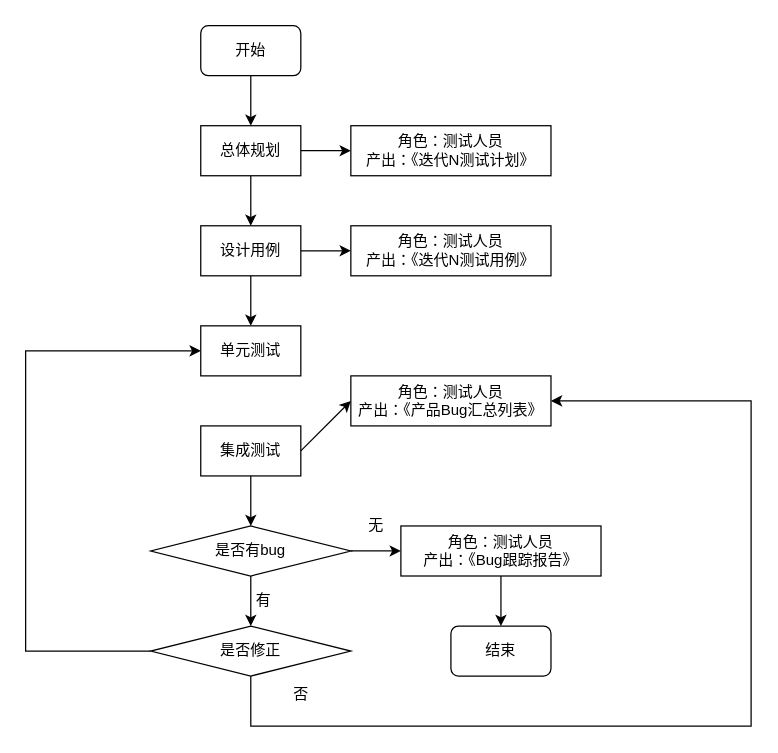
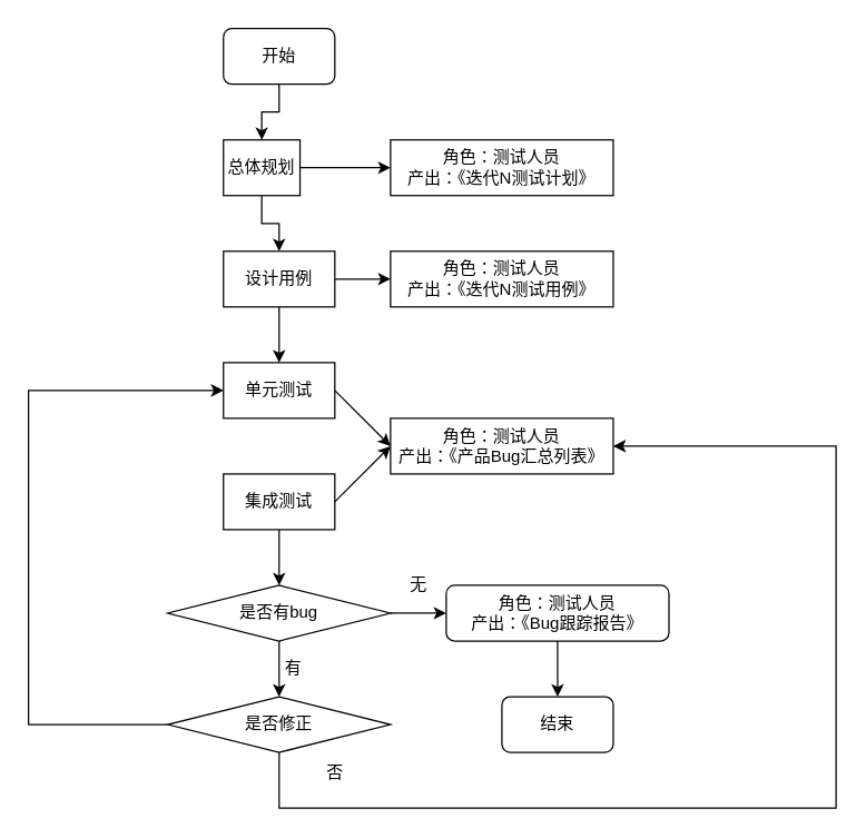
  <mxCell id="0" />
  <mxCell id="1" parent="0" />
  <mxCell id="2" value="" style="edgeStyle=orthogonalEdgeStyle;rounded=0;orthogonalLoop=1;jettySize=auto;html=1;" edge="1" parent="1" source="3" target="6"><mxGeometry relative="1" as="geometry" /></mxCell>
  <mxCell id="3" value="开始" style="rounded=1;whiteSpace=wrap;html=1;" vertex="1" parent="1"><mxGeometry x="160" y="20" width="80" height="40" as="geometry" /></mxCell>
  <mxCell id="4" value="" style="edgeStyle=orthogonalEdgeStyle;rounded=0;orthogonalLoop=1;jettySize=auto;html=1;" edge="1" parent="1" source="6" target="10"><mxGeometry relative="1" as="geometry" /></mxCell>
  <mxCell id="5" value="" style="edgeStyle=orthogonalEdgeStyle;rounded=0;orthogonalLoop=1;jettySize=auto;html=1;" edge="1" parent="1" source="6" target="7"><mxGeometry relative="1" as="geometry" /></mxCell>
- <mxCell id="6" value="总体规划" style="rounded=0;whiteSpace=wrap;html=1;" vertex="1" parent="1"><mxGeometry x="160" y="100" width="80" height="40" as="geometry" /></mxCell>
+ <mxCell id="6" value="总体规划" style="rounded=0;whiteSpace=wrap;html=1;" vertex="1" parent="1"><mxGeometry x="160" y="100" width="55" height="40" as="geometry" /></mxCell>
  <mxCell id="7" value="角色：测试人员&lt;br&gt;产出：《迭代N测试计划》" style="rounded=0;whiteSpace=wrap;html=1;" vertex="1" parent="1"><mxGeometry x="280" y="100" width="160" height="40" as="geometry" /></mxCell>
  <mxCell id="8" value="" style="edgeStyle=orthogonalEdgeStyle;rounded=0;orthogonalLoop=1;jettySize=auto;html=1;" edge="1" parent="1" source="10" target="12"><mxGeometry relative="1" as="geometry" /></mxCell>
  <mxCell id="9" value="" style="edgeStyle=orthogonalEdgeStyle;rounded=0;orthogonalLoop=1;jettySize=auto;html=1;" edge="1" parent="1" source="10" target="11"><mxGeometry relative="1" as="geometry" /></mxCell>
  <mxCell id="10" value="设计用例" style="rounded=0;whiteSpace=wrap;html=1;" vertex="1" parent="1"><mxGeometry x="160" y="180" width="80" height="40" as="geometry" /></mxCell>
  <mxCell id="11" value="角色：测试人员&lt;br&gt;产出：《迭代N测试用例》" style="rounded=0;whiteSpace=wrap;html=1;" vertex="1" parent="1"><mxGeometry x="280" y="180" width="160" height="40" as="geometry" /></mxCell>
  <mxCell id="12" value="单元测试" style="rounded=0;whiteSpace=wrap;html=1;" vertex="1" parent="1"><mxGeometry x="160" y="260" width="80" height="40" as="geometry" /></mxCell>
  <mxCell id="13" value="" style="edgeStyle=orthogonalEdgeStyle;rounded=0;orthogonalLoop=1;jettySize=auto;html=1;" edge="1" parent="1" source="14" target="22"><mxGeometry relative="1" as="geometry" /></mxCell>
  <mxCell id="14" value="集成测试" style="rounded=0;whiteSpace=wrap;html=1;" vertex="1" parent="1"><mxGeometry x="160" y="340" width="80" height="40" as="geometry" /></mxCell>
  <mxCell id="15" value="角色：测试人员&lt;br&gt;产出：《产品Bug汇总列表》" style="rounded=0;whiteSpace=wrap;html=1;" vertex="1" parent="1"><mxGeometry x="280" y="300" width="160" height="40" as="geometry" /></mxCell>
  <mxCell id="16" value="结束" style="rounded=1;whiteSpace=wrap;html=1;" vertex="1" parent="1"><mxGeometry x="360" y="500" width="80" height="40" as="geometry" /></mxCell>
  <mxCell id="17" value="" style="edgeStyle=orthogonalEdgeStyle;rounded=0;orthogonalLoop=1;jettySize=auto;html=1;entryX=1;entryY=0.5;entryDx=0;entryDy=0;" edge="1" parent="1" source="18" target="15"><mxGeometry relative="1" as="geometry"><mxPoint x="570" y="280" as="targetPoint" /><Array as="points"><mxPoint x="200" y="580" /><mxPoint x="600" y="580" /><mxPoint x="600" y="320" /></Array></mxGeometry></mxCell>
  <mxCell id="18" value="是否修正" style="rhombus;whiteSpace=wrap;html=1;" vertex="1" parent="1"><mxGeometry x="120" y="500" width="160" height="40" as="geometry" /></mxCell>
  <mxCell id="19" value="" style="endArrow=classic;html=1;rounded=0;exitX=0;exitY=0.5;exitDx=0;exitDy=0;entryX=0;entryY=0.5;entryDx=0;entryDy=0;" edge="1" parent="1" source="18" target="12"><mxGeometry width="50" height="50" relative="1" as="geometry"><mxPoint x="190" y="300" as="sourcePoint" /><mxPoint x="240" y="250" as="targetPoint" /><Array as="points"><mxPoint x="20" y="520" /><mxPoint x="20" y="280" /></Array></mxGeometry></mxCell>
  <mxCell id="20" value="" style="edgeStyle=orthogonalEdgeStyle;rounded=0;orthogonalLoop=1;jettySize=auto;html=1;" edge="1" parent="1" source="22" target="18"><mxGeometry relative="1" as="geometry" /></mxCell>
  <mxCell id="21" value="" style="edgeStyle=orthogonalEdgeStyle;rounded=0;orthogonalLoop=1;jettySize=auto;html=1;" edge="1" parent="1" source="22" target="24"><mxGeometry relative="1" as="geometry" /></mxCell>
  <mxCell id="22" value="是否有bug" style="rhombus;whiteSpace=wrap;html=1;" vertex="1" parent="1"><mxGeometry x="120" y="420" width="160" height="40" as="geometry" /></mxCell>
  <mxCell id="23" value="" style="edgeStyle=orthogonalEdgeStyle;rounded=0;orthogonalLoop=1;jettySize=auto;html=1;" edge="1" parent="1" source="24" target="16"><mxGeometry relative="1" as="geometry" /></mxCell>
- <mxCell id="24" value="角色：测试人员&lt;br&gt;产出：《Bug跟踪报告》" style="rounded=0;whiteSpace=wrap;html=1;" vertex="1" parent="1"><mxGeometry x="320" y="420" width="160" height="40" as="geometry" /></mxCell>
+ <mxCell id="24" value="角色：测试人员&lt;br&gt;产出：《Bug跟踪报告》" style="whiteSpace=wrap;html=1;rounded=1;" vertex="1" parent="1"><mxGeometry x="320" y="420" width="160" height="40" as="geometry" /></mxCell>
  <mxCell id="25" value="有" style="text;html=1;align=center;verticalAlign=middle;resizable=0;points=[];autosize=1;strokeColor=none;fillColor=none;" vertex="1" parent="1"><mxGeometry x="190" y="465" width="40" height="30" as="geometry" /></mxCell>
  <mxCell id="26" value="无" style="text;html=1;align=center;verticalAlign=middle;resizable=0;points=[];autosize=1;strokeColor=none;fillColor=none;" vertex="1" parent="1"><mxGeometry x="280" y="405" width="40" height="30" as="geometry" /></mxCell>
  <mxCell id="27" value="" style="endArrow=classic;html=1;rounded=0;entryX=0;entryY=0.5;entryDx=0;entryDy=0;exitX=1;exitY=0.5;exitDx=0;exitDy=0;" edge="1" parent="1" source="14" target="15"><mxGeometry width="50" height="50" relative="1" as="geometry"><mxPoint x="190" y="400" as="sourcePoint" /><mxPoint x="240" y="350" as="targetPoint" /></mxGeometry></mxCell>
+ <mxCell id="28" value="" style="endArrow=classic;html=1;rounded=0;exitX=1;exitY=0.5;exitDx=0;exitDy=0;entryX=0;entryY=0.5;entryDx=0;entryDy=0;" edge="1" parent="1" source="12" target="15"><mxGeometry width="50" height="50" relative="1" as="geometry"><mxPoint x="190" y="400" as="sourcePoint" /><mxPoint x="240" y="350" as="targetPoint" /></mxGeometry></mxCell>
  <mxCell id="29" value="否" style="text;html=1;align=center;verticalAlign=middle;resizable=0;points=[];autosize=1;strokeColor=none;fillColor=none;" vertex="1" parent="1"><mxGeometry x="220" y="540" width="40" height="30" as="geometry" /></mxCell>
